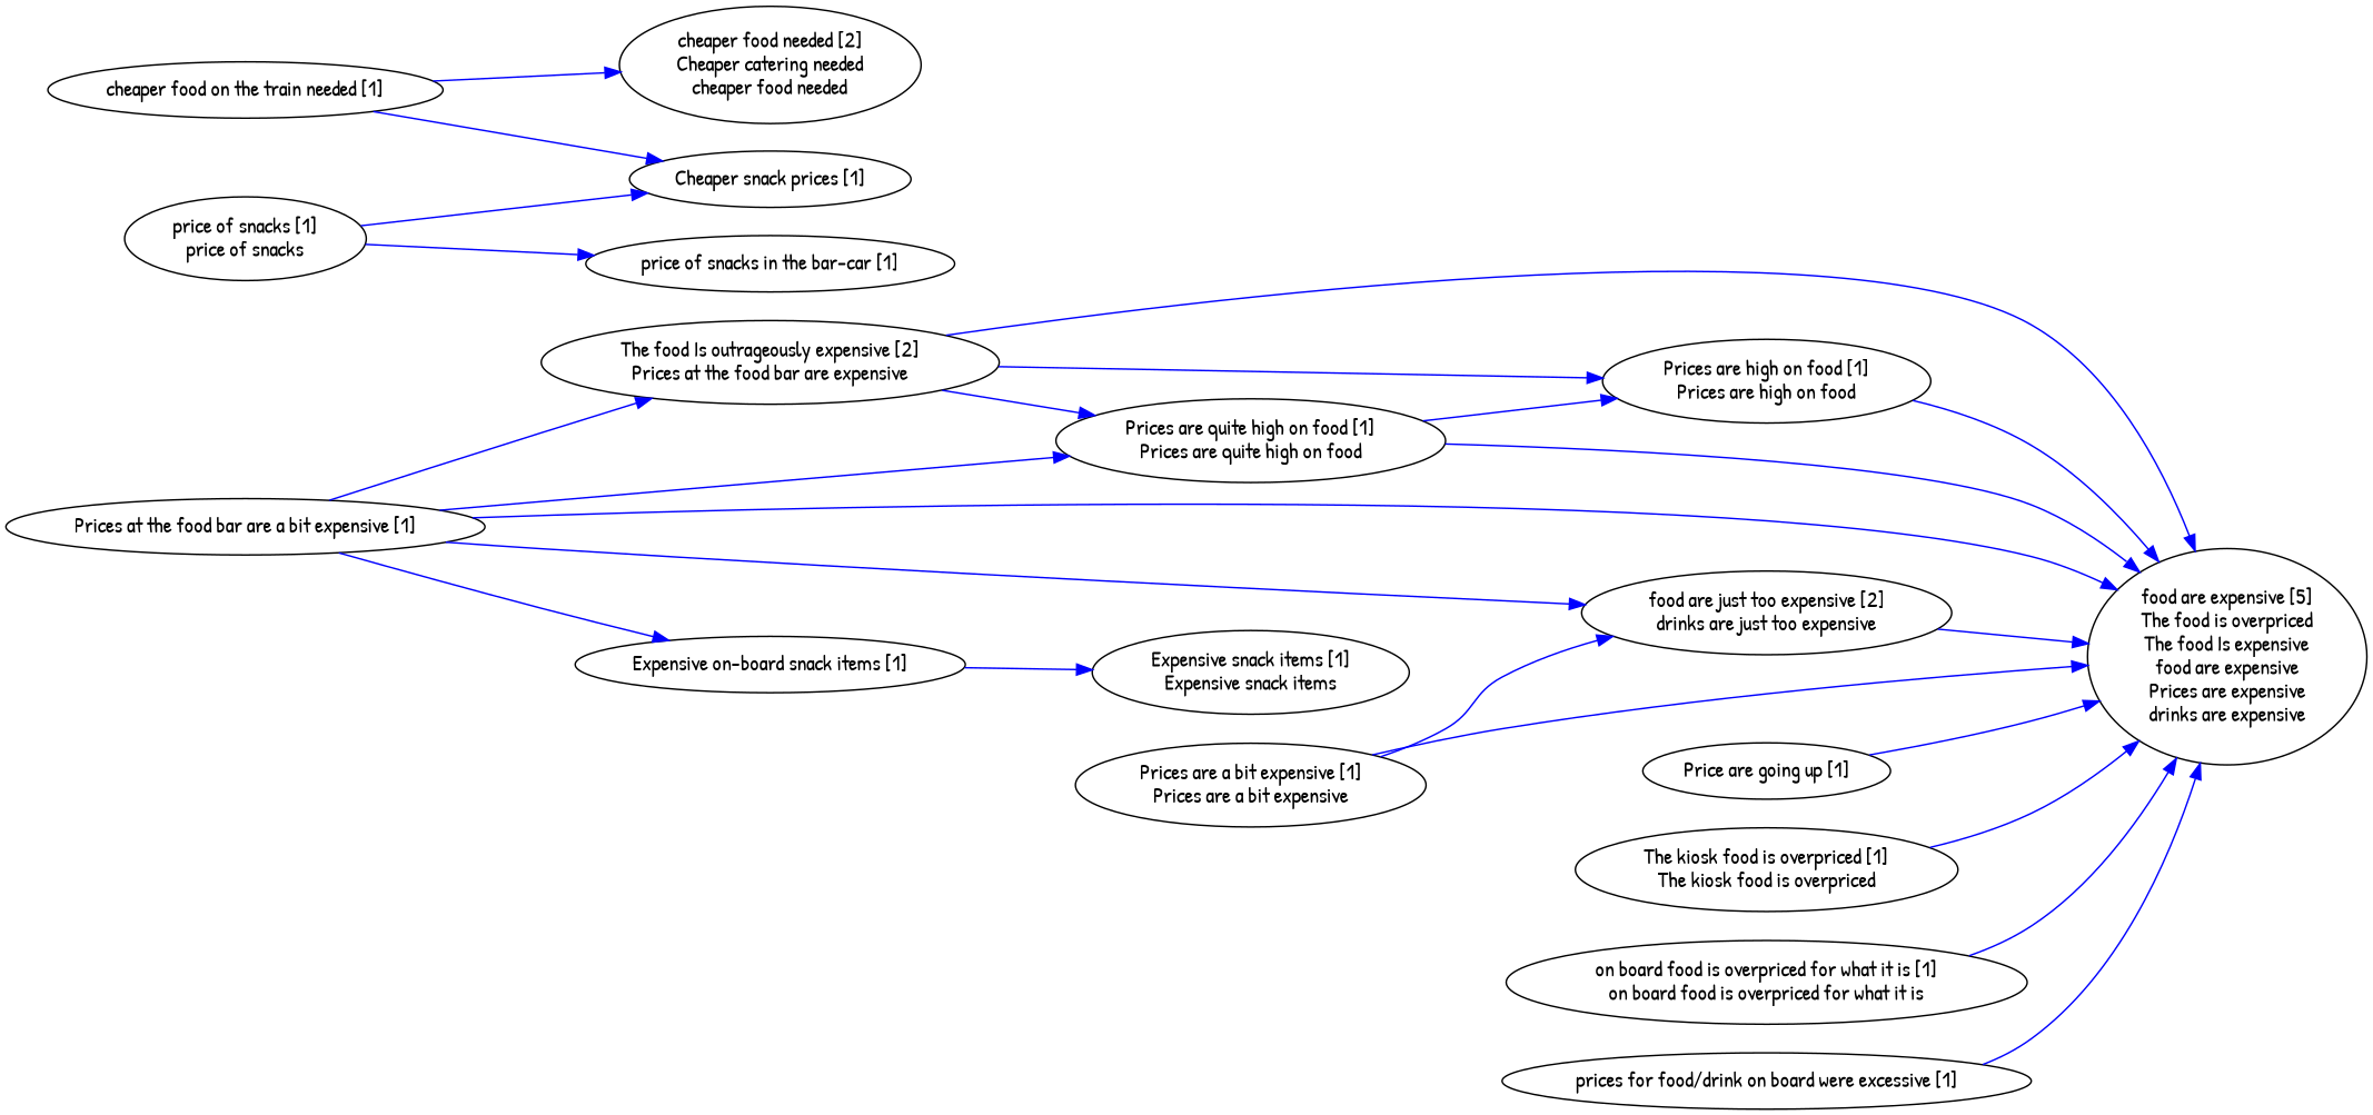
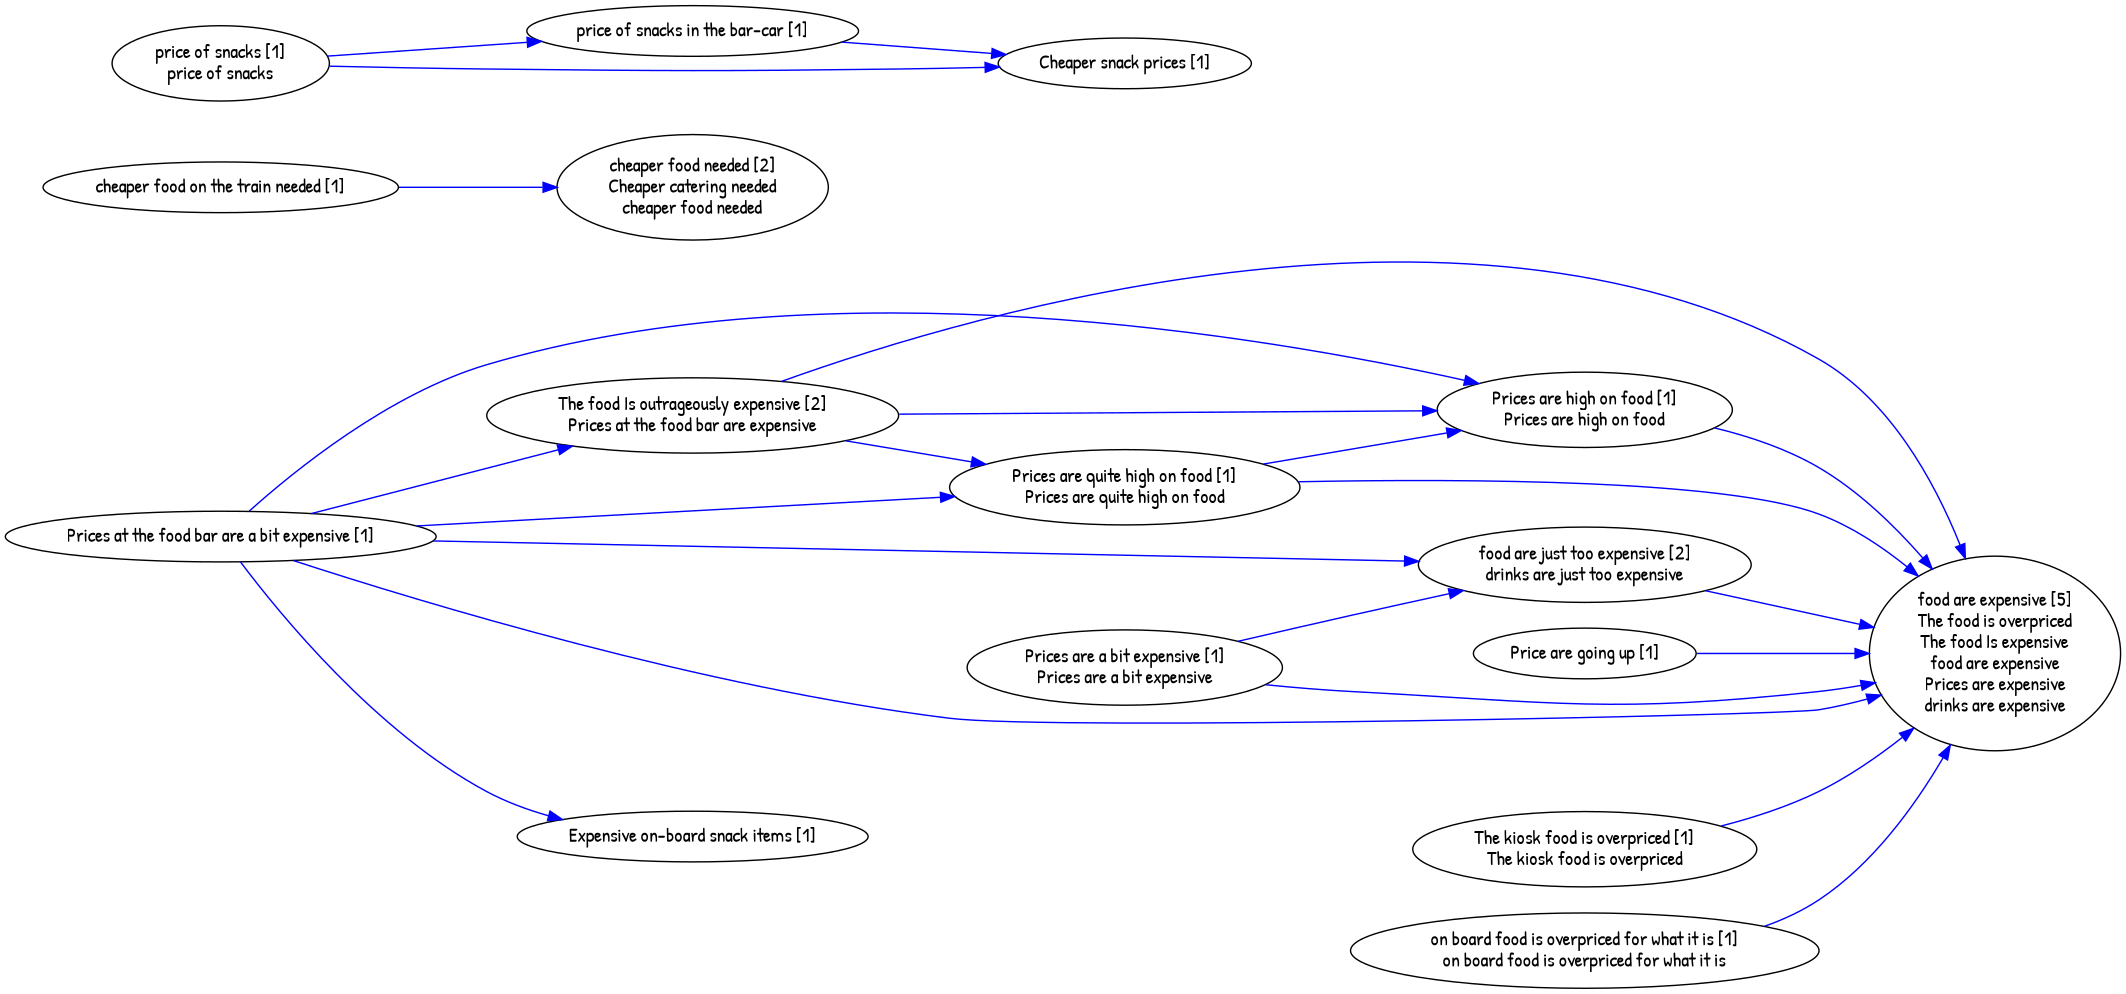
  digraph {
    fontname="Patrick Hand"
    rankdir=LR
    node [fontname="Patrick Hand"]
    edge [color=blue fontname="Patrick Hand"]
    "The food Is outrageously expensive [2]\nPrices at the food bar are expensive"
    "food are expensive [5]\nThe food is overpriced\nThe food Is expensive\nfood are expensive\nPrices are expensive\ndrinks are expensive"
    "Prices are quite high on food [1]\nPrices are quite high on food"
    "Prices are high on food [1]\nPrices are high on food"
    "food are just too expensive [2]\ndrinks are just too expensive"
    "Expensive on-board snack items [1]"
-   "Expensive snack items [1]\nExpensive snack items"
    "Price are going up [1]"
    "Prices at the food bar are a bit expensive [1]"
    "Prices are a bit expensive [1]\nPrices are a bit expensive"
    "The kiosk food is overpriced [1]\nThe kiosk food is overpriced"
    "cheaper food on the train needed [1]"
    "cheaper food needed [2]\nCheaper catering needed\ncheaper food needed"
    "on board food is overpriced for what it is [1]\non board food is overpriced for what it is"
    "price of snacks in the bar-car [1]"
    "Cheaper snack prices [1]"
    "price of snacks [1]\nprice of snacks"
-   "prices for food/drink on board were excessive [1]"
    "The food Is outrageously expensive [2]\nPrices at the food bar are expensive" -> "food are expensive [5]\nThe food is overpriced\nThe food Is expensive\nfood are expensive\nPrices are expensive\ndrinks are expensive"
    "The food Is outrageously expensive [2]\nPrices at the food bar are expensive" -> "Prices are quite high on food [1]\nPrices are quite high on food"
    "The food Is outrageously expensive [2]\nPrices at the food bar are expensive" -> "Prices are high on food [1]\nPrices are high on food"
    "Prices are quite high on food [1]\nPrices are quite high on food" -> "food are expensive [5]\nThe food is overpriced\nThe food Is expensive\nfood are expensive\nPrices are expensive\ndrinks are expensive"
    "Prices are quite high on food [1]\nPrices are quite high on food" -> "Prices are high on food [1]\nPrices are high on food"
    "Prices are high on food [1]\nPrices are high on food" -> "food are expensive [5]\nThe food is overpriced\nThe food Is expensive\nfood are expensive\nPrices are expensive\ndrinks are expensive"
    "food are just too expensive [2]\ndrinks are just too expensive" -> "food are expensive [5]\nThe food is overpriced\nThe food Is expensive\nfood are expensive\nPrices are expensive\ndrinks are expensive"
-   "Expensive on-board snack items [1]" -> "Expensive snack items [1]\nExpensive snack items"
    "Price are going up [1]" -> "food are expensive [5]\nThe food is overpriced\nThe food Is expensive\nfood are expensive\nPrices are expensive\ndrinks are expensive"
    "Prices at the food bar are a bit expensive [1]" -> "The food Is outrageously expensive [2]\nPrices at the food bar are expensive"
    "Prices at the food bar are a bit expensive [1]" -> "food are expensive [5]\nThe food is overpriced\nThe food Is expensive\nfood are expensive\nPrices are expensive\ndrinks are expensive"
    "Prices at the food bar are a bit expensive [1]" -> "Prices are quite high on food [1]\nPrices are quite high on food"
+   "Prices at the food bar are a bit expensive [1]" -> "Prices are high on food [1]\nPrices are high on food"
    "Prices at the food bar are a bit expensive [1]" -> "food are just too expensive [2]\ndrinks are just too expensive"
    "Prices at the food bar are a bit expensive [1]" -> "Expensive on-board snack items [1]"
    "Prices are a bit expensive [1]\nPrices are a bit expensive" -> "food are expensive [5]\nThe food is overpriced\nThe food Is expensive\nfood are expensive\nPrices are expensive\ndrinks are expensive"
    "Prices are a bit expensive [1]\nPrices are a bit expensive" -> "food are just too expensive [2]\ndrinks are just too expensive"
    "The kiosk food is overpriced [1]\nThe kiosk food is overpriced" -> "food are expensive [5]\nThe food is overpriced\nThe food Is expensive\nfood are expensive\nPrices are expensive\ndrinks are expensive"
    "cheaper food on the train needed [1]" -> "cheaper food needed [2]\nCheaper catering needed\ncheaper food needed"
    "on board food is overpriced for what it is [1]\non board food is overpriced for what it is" -> "food are expensive [5]\nThe food is overpriced\nThe food Is expensive\nfood are expensive\nPrices are expensive\ndrinks are expensive"
-   "cheaper food on the train needed [1]" -> "Cheaper snack prices [1]"
+   "price of snacks in the bar-car [1]" -> "Cheaper snack prices [1]"
    "price of snacks [1]\nprice of snacks" -> "price of snacks in the bar-car [1]"
    "price of snacks [1]\nprice of snacks" -> "Cheaper snack prices [1]"
-   "prices for food/drink on board were excessive [1]" -> "food are expensive [5]\nThe food is overpriced\nThe food Is expensive\nfood are expensive\nPrices are expensive\ndrinks are expensive"
  }
